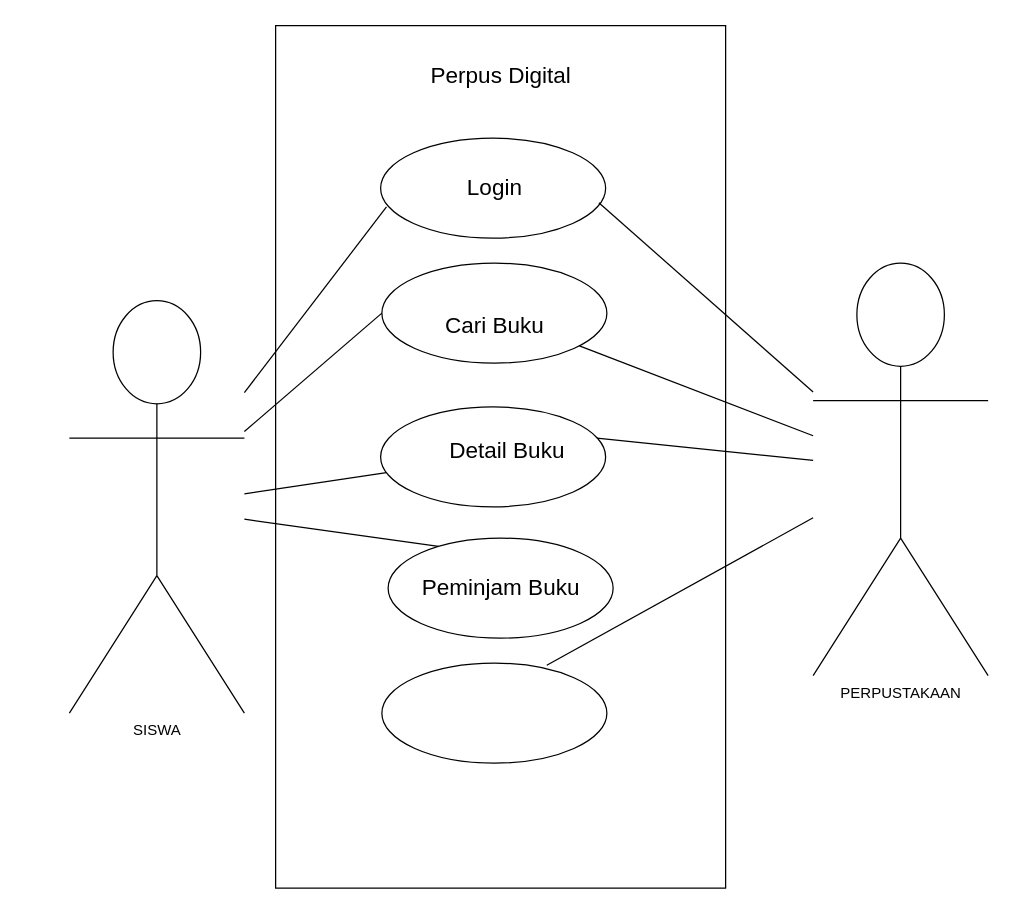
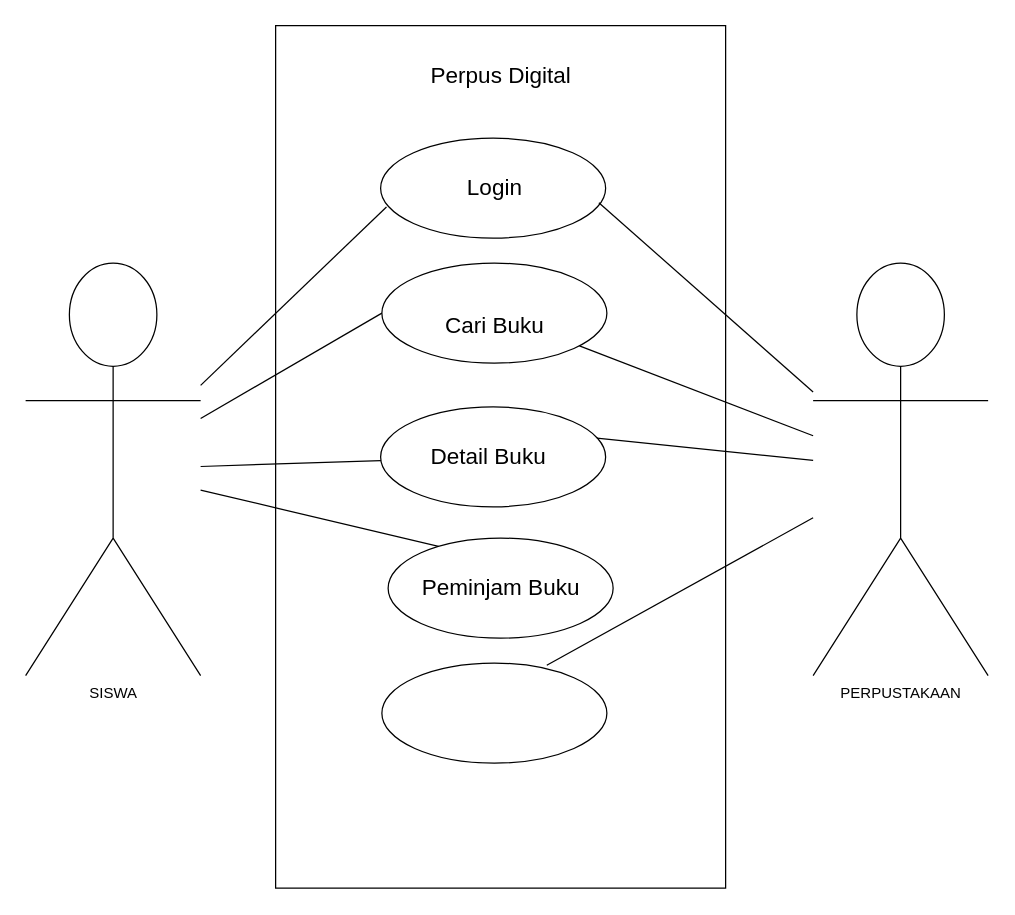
  <mxCell id="0" />
  <mxCell id="1" parent="0" />
- <mxCell id="2" value="SISWA" style="shape=umlActor;verticalLabelPosition=bottom;verticalAlign=top;html=1;outlineConnect=0;" vertex="1" parent="1"><mxGeometry x="55" y="240" width="140" height="330" as="geometry" /></mxCell>
+ <mxCell id="2" value="SISWA" style="shape=umlActor;verticalLabelPosition=bottom;verticalAlign=top;html=1;outlineConnect=0;" vertex="1" parent="1"><mxGeometry x="20" y="210" width="140" height="330" as="geometry" /></mxCell>
  <mxCell id="3" value="PERPUSTAKAAN" style="shape=umlActor;verticalLabelPosition=bottom;verticalAlign=top;html=1;outlineConnect=0;" vertex="1" parent="1"><mxGeometry x="650" y="210" width="140" height="330" as="geometry" /></mxCell>
  <mxCell id="4" value="" style="rounded=0;whiteSpace=wrap;html=1;" vertex="1" parent="1"><mxGeometry x="220" y="20" width="360" height="690" as="geometry" /></mxCell>
  <mxCell id="5" value="" style="ellipse;whiteSpace=wrap;html=1;" vertex="1" parent="1"><mxGeometry x="305" y="530" width="180" height="80" as="geometry" /></mxCell>
  <mxCell id="6" value="" style="ellipse;whiteSpace=wrap;html=1;" vertex="1" parent="1"><mxGeometry x="310" y="430" width="180" height="80" as="geometry" /></mxCell>
  <mxCell id="7" value="" style="ellipse;whiteSpace=wrap;html=1;" vertex="1" parent="1"><mxGeometry x="304" y="325" width="180" height="80" as="geometry" /></mxCell>
  <mxCell id="8" value="" style="ellipse;whiteSpace=wrap;html=1;" vertex="1" parent="1"><mxGeometry x="305" y="210" width="180" height="80" as="geometry" /></mxCell>
  <mxCell id="9" value="" style="ellipse;whiteSpace=wrap;html=1;" vertex="1" parent="1"><mxGeometry x="304" y="110" width="180" height="80" as="geometry" /></mxCell>
  <mxCell id="10" value="&lt;font style=&quot;font-size: 18px;&quot;&gt;Login&lt;/font&gt;" style="text;html=1;align=center;verticalAlign=middle;resizable=0;points=[];autosize=1;strokeColor=none;fillColor=none;" vertex="1" parent="1"><mxGeometry x="360" y="130" width="70" height="40" as="geometry" /></mxCell>
  <mxCell id="11" value="&lt;span style=&quot;font-size: 18px;&quot;&gt;Cari Buku&lt;/span&gt;" style="text;html=1;align=center;verticalAlign=middle;resizable=0;points=[];autosize=1;strokeColor=none;fillColor=none;" vertex="1" parent="1"><mxGeometry x="345" y="240" width="100" height="40" as="geometry" /></mxCell>
  <mxCell id="12" value="&lt;span style=&quot;font-size: 18px;&quot;&gt;Peminjam Buku&lt;/span&gt;" style="text;html=1;align=center;verticalAlign=middle;resizable=0;points=[];autosize=1;strokeColor=none;fillColor=none;" vertex="1" parent="1"><mxGeometry x="325" y="450" width="150" height="40" as="geometry" /></mxCell>
- <mxCell id="13" value="&lt;font style=&quot;font-size: 18px;&quot;&gt;Detail Buku&lt;/font&gt;" style="text;html=1;align=center;verticalAlign=middle;resizable=0;points=[];autosize=1;strokeColor=none;fillColor=none;" vertex="1" parent="1"><mxGeometry x="345" y="340" width="120" height="40" as="geometry" /></mxCell>
+ <mxCell id="13" value="&lt;font style=&quot;font-size: 18px;&quot;&gt;Detail Buku&lt;/font&gt;" style="text;html=1;align=center;verticalAlign=middle;resizable=0;points=[];autosize=1;strokeColor=none;fillColor=none;" vertex="1" parent="1"><mxGeometry x="330" y="345" width="120" height="40" as="geometry" /></mxCell>
  <mxCell id="14" value="&lt;span style=&quot;font-size: 18px;&quot;&gt;Perpus Digital&lt;/span&gt;" style="text;html=1;align=center;verticalAlign=middle;resizable=0;points=[];autosize=1;strokeColor=none;fillColor=none;" vertex="1" parent="1"><mxGeometry x="330" y="40" width="140" height="40" as="geometry" /></mxCell>
  <mxCell id="15" value="" style="endArrow=none;html=1;rounded=0;entryX=0.026;entryY=0.688;entryDx=0;entryDy=0;entryPerimeter=0;" edge="1" parent="1" source="2" target="9"><mxGeometry width="50" height="50" relative="1" as="geometry"><mxPoint x="520" y="360" as="sourcePoint" /><mxPoint x="570" y="310" as="targetPoint" /></mxGeometry></mxCell>
  <mxCell id="16" value="" style="endArrow=none;html=1;rounded=0;" edge="1" parent="1" source="2" target="7"><mxGeometry width="50" height="50" relative="1" as="geometry"><mxPoint x="170" y="318" as="sourcePoint" /><mxPoint x="319" y="175" as="targetPoint" /></mxGeometry></mxCell>
  <mxCell id="17" value="" style="endArrow=none;html=1;rounded=0;entryX=0;entryY=0.5;entryDx=0;entryDy=0;" edge="1" parent="1" source="2" target="8"><mxGeometry width="50" height="50" relative="1" as="geometry"><mxPoint x="180" y="328" as="sourcePoint" /><mxPoint x="329" y="185" as="targetPoint" /></mxGeometry></mxCell>
  <mxCell id="18" value="" style="endArrow=none;html=1;rounded=0;entryX=0.224;entryY=0.083;entryDx=0;entryDy=0;entryPerimeter=0;" edge="1" parent="1" source="2" target="6"><mxGeometry width="50" height="50" relative="1" as="geometry"><mxPoint x="170" y="398" as="sourcePoint" /><mxPoint x="321" y="425" as="targetPoint" /></mxGeometry></mxCell>
  <mxCell id="19" value="" style="endArrow=none;html=1;rounded=0;entryX=0.733;entryY=0.021;entryDx=0;entryDy=0;entryPerimeter=0;" edge="1" parent="1" source="3" target="5"><mxGeometry width="50" height="50" relative="1" as="geometry"><mxPoint x="170" y="415" as="sourcePoint" /><mxPoint x="360" y="497" as="targetPoint" /></mxGeometry></mxCell>
  <mxCell id="20" value="" style="endArrow=none;html=1;rounded=0;entryX=0.961;entryY=0.313;entryDx=0;entryDy=0;entryPerimeter=0;" edge="1" parent="1" source="3" target="7"><mxGeometry width="50" height="50" relative="1" as="geometry"><mxPoint x="660" y="437" as="sourcePoint" /><mxPoint x="452" y="592" as="targetPoint" /></mxGeometry></mxCell>
  <mxCell id="21" value="" style="endArrow=none;html=1;rounded=0;" edge="1" parent="1" source="3" target="8"><mxGeometry width="50" height="50" relative="1" as="geometry"><mxPoint x="660" y="397" as="sourcePoint" /><mxPoint x="487" y="425" as="targetPoint" /></mxGeometry></mxCell>
  <mxCell id="22" value="" style="endArrow=none;html=1;rounded=0;entryX=0.97;entryY=0.646;entryDx=0;entryDy=0;entryPerimeter=0;" edge="1" parent="1" source="3" target="9"><mxGeometry width="50" height="50" relative="1" as="geometry"><mxPoint x="660" y="377" as="sourcePoint" /><mxPoint x="491" y="359" as="targetPoint" /></mxGeometry></mxCell>
